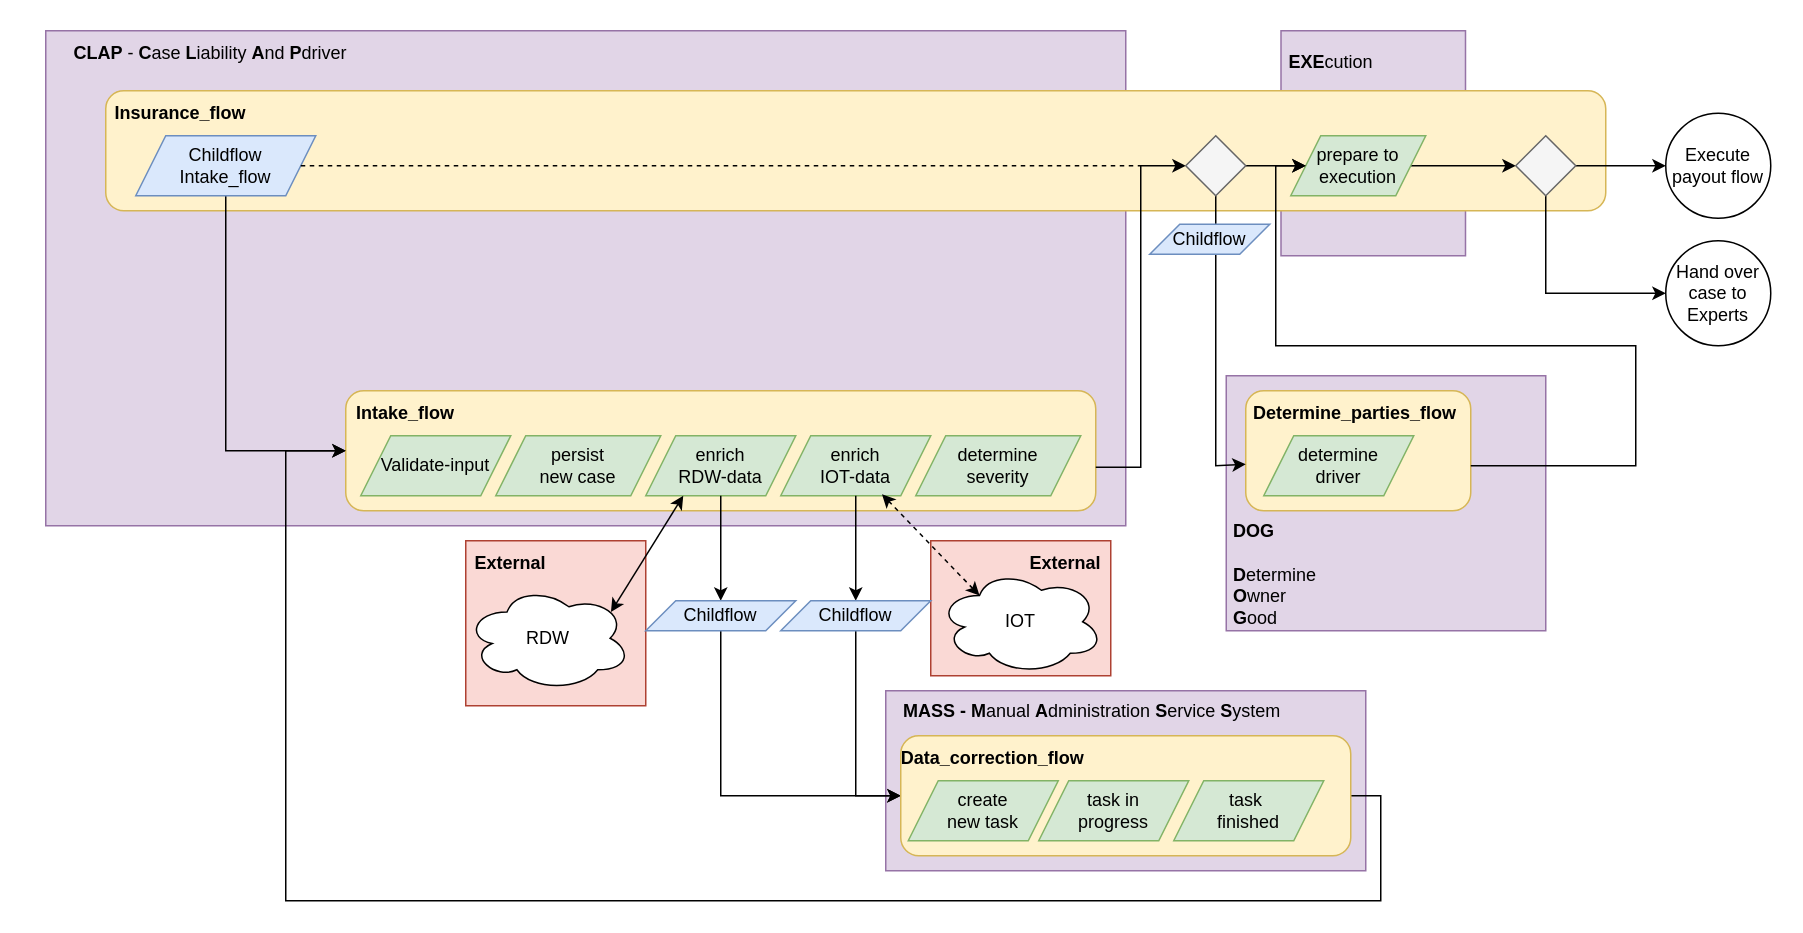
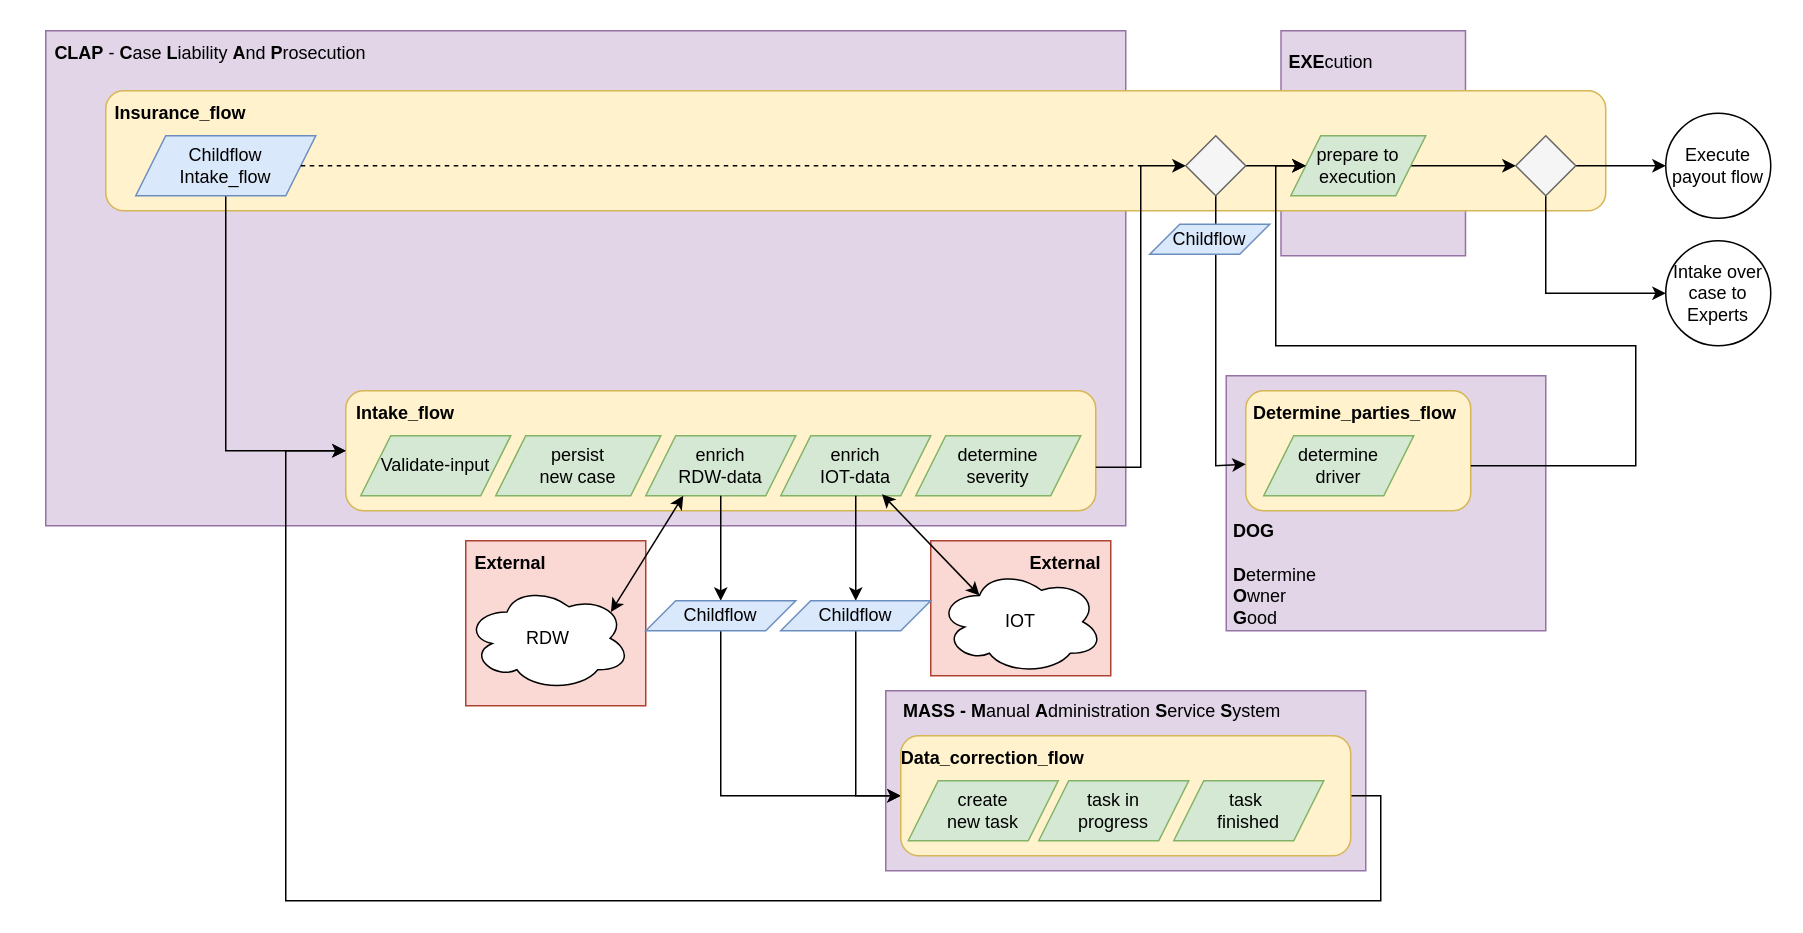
  <mxCell id="0" />
  <mxCell id="1" parent="0" />
  <mxCell id="2" value="" style="rounded=0;whiteSpace=wrap;html=1;fillColor=#e1d5e7;strokeColor=#9673a6;" parent="1" vertex="1"><mxGeometry x="853.5" y="20" width="123" height="150" as="geometry" /></mxCell>
  <mxCell id="3" value="" style="rounded=0;whiteSpace=wrap;html=1;fillColor=#e1d5e7;strokeColor=#9673a6;" parent="1" vertex="1"><mxGeometry x="817" y="250" width="213" height="170" as="geometry" /></mxCell>
  <mxCell id="4" value="" style="rounded=0;whiteSpace=wrap;html=1;fillColor=#e1d5e7;strokeColor=#9673a6;" parent="1" vertex="1"><mxGeometry x="590" y="460" width="320" height="120" as="geometry" /></mxCell>
  <mxCell id="5" value="" style="rounded=0;whiteSpace=wrap;html=1;fillColor=#fad9d5;strokeColor=#ae4132;" parent="1" vertex="1"><mxGeometry x="620" y="360" width="120" height="90" as="geometry" /></mxCell>
  <mxCell id="6" value="" style="rounded=0;whiteSpace=wrap;html=1;fillColor=#fad9d5;strokeColor=#ae4132;" parent="1" vertex="1"><mxGeometry x="310" y="360" width="120" height="110" as="geometry" /></mxCell>
  <mxCell id="7" value="" style="rounded=0;whiteSpace=wrap;html=1;fillColor=#e1d5e7;strokeColor=#9673a6;" parent="1" vertex="1"><mxGeometry x="30" y="20" width="720" height="330" as="geometry" /></mxCell>
  <mxCell id="8" value="RDW" style="ellipse;shape=cloud;whiteSpace=wrap;html=1;" parent="1" vertex="1"><mxGeometry x="310" y="390" width="110" height="70" as="geometry" /></mxCell>
  <mxCell id="9" value="Execute payout flow" style="ellipse;whiteSpace=wrap;html=1;" parent="1" vertex="1"><mxGeometry x="1110" y="75" width="70" height="70" as="geometry" /></mxCell>
- <mxCell id="10" value="Hand over case to Experts" style="ellipse;whiteSpace=wrap;html=1;" parent="1" vertex="1"><mxGeometry x="1110" y="160" width="70" height="70" as="geometry" /></mxCell>
+ <mxCell id="10" value="Intake over case to Experts" style="ellipse;whiteSpace=wrap;html=1;" parent="1" vertex="1"><mxGeometry x="1110" y="160" width="70" height="70" as="geometry" /></mxCell>
  <mxCell id="11" value="" style="rounded=1;whiteSpace=wrap;html=1;fillColor=#fff2cc;strokeColor=#d6b656;" parent="1" vertex="1"><mxGeometry x="230" width="500" height="80" as="geometry" y="260" /></mxCell>
  <mxCell id="12" value="Intake_flow" style="text;html=1;strokeColor=none;fillColor=none;align=center;verticalAlign=middle;whiteSpace=wrap;rounded=0;fontStyle=1" parent="1" vertex="1"><mxGeometry x="230" width="80" height="30" as="geometry" y="260" /></mxCell>
  <mxCell id="13" value="Validate-input" style="shape=parallelogram;perimeter=parallelogramPerimeter;whiteSpace=wrap;html=1;fixedSize=1;fillColor=#d5e8d4;strokeColor=#82b366;" parent="1" vertex="1"><mxGeometry x="240" y="290" width="100" height="40" as="geometry" /></mxCell>
  <mxCell id="14" style="edgeStyle=orthogonalEdgeStyle;rounded=0;orthogonalLoop=1;jettySize=auto;html=1;exitX=0.5;exitY=1;exitDx=0;exitDy=0;entryX=0;entryY=0.5;entryDx=0;entryDy=0;" parent="1" source="48" target="25" edge="1"><mxGeometry relative="1" as="geometry" /></mxCell>
  <mxCell id="15" value="enrich&lt;br&gt;RDW-data" style="shape=parallelogram;perimeter=parallelogramPerimeter;whiteSpace=wrap;html=1;fixedSize=1;fillColor=#d5e8d4;strokeColor=#82b366;" parent="1" vertex="1"><mxGeometry x="430" y="290" width="100" height="40" as="geometry" /></mxCell>
  <mxCell id="16" style="edgeStyle=orthogonalEdgeStyle;rounded=0;orthogonalLoop=1;jettySize=auto;html=1;exitX=0.5;exitY=1;exitDx=0;exitDy=0;entryX=0;entryY=0.5;entryDx=0;entryDy=0;" parent="1" source="50" target="25" edge="1"><mxGeometry relative="1" as="geometry"><mxPoint x="590" y="460" as="targetPoint" /><Array as="points"><mxPoint x="570" y="530" /></Array></mxGeometry></mxCell>
  <mxCell id="17" value="enrich&lt;br&gt;IOT-data" style="shape=parallelogram;perimeter=parallelogramPerimeter;whiteSpace=wrap;html=1;fixedSize=1;fillColor=#d5e8d4;strokeColor=#82b366;" parent="1" vertex="1"><mxGeometry x="520" y="290" width="100" height="40" as="geometry" /></mxCell>
  <mxCell id="18" value="IOT" style="ellipse;shape=cloud;whiteSpace=wrap;html=1;" parent="1" vertex="1"><mxGeometry x="625" y="379" width="110" height="70" as="geometry" /></mxCell>
  <mxCell id="19" value="" style="rounded=1;whiteSpace=wrap;html=1;fillColor=#fff2cc;strokeColor=#d6b656;" parent="1" vertex="1"><mxGeometry x="70" y="60" width="1000" height="80" as="geometry" /></mxCell>
  <mxCell id="20" value="Insurance_flow" style="text;html=1;strokeColor=none;fillColor=none;align=center;verticalAlign=middle;whiteSpace=wrap;rounded=0;fontStyle=1" parent="1" vertex="1"><mxGeometry x="90" y="60" width="60" height="30" as="geometry" /></mxCell>
  <mxCell id="21" value="" style="edgeStyle=orthogonalEdgeStyle;rounded=0;orthogonalLoop=1;jettySize=auto;html=1;entryX=0;entryY=0.5;entryDx=0;entryDy=0;" parent="1" source="22" target="11" edge="1"><mxGeometry relative="1" as="geometry"><mxPoint x="110" y="290" as="targetPoint" /><Array as="points"><mxPoint x="150" y="300" /></Array></mxGeometry></mxCell>
  <mxCell id="22" value="Childflow&lt;br&gt;Intake_flow" style="shape=parallelogram;perimeter=parallelogramPerimeter;whiteSpace=wrap;html=1;fixedSize=1;fillColor=#dae8fc;strokeColor=#6c8ebf;" parent="1" vertex="1"><mxGeometry x="90" y="90" width="120" height="40" as="geometry" /></mxCell>
  <mxCell id="23" value="" style="rounded=1;whiteSpace=wrap;html=1;fillColor=#fff2cc;strokeColor=#d6b656;" parent="1" vertex="1"><mxGeometry x="830" width="150" height="80" as="geometry" y="260" /></mxCell>
  <mxCell id="24" style="edgeStyle=orthogonalEdgeStyle;rounded=0;orthogonalLoop=1;jettySize=auto;html=1;exitX=1;exitY=0.5;exitDx=0;exitDy=0;entryX=0;entryY=0.5;entryDx=0;entryDy=0;" parent="1" source="25" target="11" edge="1"><mxGeometry relative="1" as="geometry"><mxPoint x="120" y="360" as="targetPoint" /><Array as="points"><mxPoint x="920" y="530" /><mxPoint x="920" y="600" /><mxPoint x="190" y="600" /><mxPoint x="190" y="300" /></Array></mxGeometry></mxCell>
  <mxCell id="25" value="" style="rounded=1;whiteSpace=wrap;html=1;fillColor=#fff2cc;strokeColor=#d6b656;" parent="1" vertex="1"><mxGeometry x="600" y="490" width="300" height="80" as="geometry" /></mxCell>
  <mxCell id="26" style="edgeStyle=orthogonalEdgeStyle;rounded=0;orthogonalLoop=1;jettySize=auto;html=1;exitX=1;exitY=0.638;exitDx=0;exitDy=0;entryX=0;entryY=0.5;entryDx=0;entryDy=0;exitPerimeter=0;" parent="1" source="11" target="32" edge="1"><mxGeometry relative="1" as="geometry" /></mxCell>
  <mxCell id="27" value="determine&lt;br&gt;severity" style="shape=parallelogram;perimeter=parallelogramPerimeter;whiteSpace=wrap;html=1;fixedSize=1;fillColor=#d5e8d4;strokeColor=#82b366;" parent="1" vertex="1"><mxGeometry x="610" y="290" width="110" height="40" as="geometry" /></mxCell>
  <mxCell id="28" style="edgeStyle=orthogonalEdgeStyle;rounded=0;orthogonalLoop=1;jettySize=auto;html=1;exitX=1;exitY=0.5;exitDx=0;exitDy=0;entryX=0;entryY=0.5;entryDx=0;entryDy=0;" parent="1" source="29" target="38" edge="1"><mxGeometry relative="1" as="geometry" /></mxCell>
  <mxCell id="29" value="prepare to&lt;br&gt;execution" style="shape=parallelogram;perimeter=parallelogramPerimeter;whiteSpace=wrap;html=1;fixedSize=1;fillColor=#d5e8d4;strokeColor=#82b366;" parent="1" vertex="1"><mxGeometry x="860" y="90" width="90" height="40" as="geometry" /></mxCell>
  <mxCell id="30" style="edgeStyle=orthogonalEdgeStyle;rounded=0;orthogonalLoop=1;jettySize=auto;html=1;exitX=1;exitY=0.5;exitDx=0;exitDy=0;entryX=0;entryY=0.5;entryDx=0;entryDy=0;" parent="1" source="32" target="29" edge="1"><mxGeometry relative="1" as="geometry" /></mxCell>
  <mxCell id="31" style="edgeStyle=orthogonalEdgeStyle;rounded=0;orthogonalLoop=1;jettySize=auto;html=1;exitX=0.5;exitY=1;exitDx=0;exitDy=0;entryX=0;entryY=0.613;entryDx=0;entryDy=0;entryPerimeter=0;" parent="1" source="32" target="23" edge="1"><mxGeometry relative="1" as="geometry"><Array as="points"><mxPoint x="810" y="310" /></Array></mxGeometry></mxCell>
  <mxCell id="32" value="" style="rhombus;whiteSpace=wrap;html=1;fillColor=#f5f5f5;strokeColor=#666666;fontColor=#333333;" parent="1" vertex="1"><mxGeometry x="790" y="90" width="40" height="40" as="geometry" /></mxCell>
  <mxCell id="33" value="determine&lt;br&gt;driver" style="shape=parallelogram;perimeter=parallelogramPerimeter;whiteSpace=wrap;html=1;fixedSize=1;fillColor=#d5e8d4;strokeColor=#82b366;" parent="1" vertex="1"><mxGeometry x="842" y="290" width="100" height="40" as="geometry" /></mxCell>
  <mxCell id="34" value="persist &lt;br&gt;new case" style="shape=parallelogram;perimeter=parallelogramPerimeter;whiteSpace=wrap;html=1;fixedSize=1;fillColor=#d5e8d4;strokeColor=#82b366;" parent="1" vertex="1"><mxGeometry x="330" y="290" width="110" height="40" as="geometry" /></mxCell>
  <mxCell id="35" style="edgeStyle=orthogonalEdgeStyle;rounded=0;orthogonalLoop=1;jettySize=auto;html=1;entryX=0;entryY=0.5;entryDx=0;entryDy=0;exitX=1;exitY=0.625;exitDx=0;exitDy=0;exitPerimeter=0;" parent="1" source="23" target="29" edge="1"><mxGeometry relative="1" as="geometry"><mxPoint x="1080" y="310" as="targetPoint" /><mxPoint x="1050" y="310" as="sourcePoint" /><Array as="points"><mxPoint x="1090" y="310" /><mxPoint x="1090" y="230" /><mxPoint x="850" y="230" /><mxPoint x="850" y="110" /></Array></mxGeometry></mxCell>
  <mxCell id="36" style="edgeStyle=orthogonalEdgeStyle;rounded=0;orthogonalLoop=1;jettySize=auto;html=1;exitX=0.5;exitY=1;exitDx=0;exitDy=0;entryX=0;entryY=0.5;entryDx=0;entryDy=0;" parent="1" source="38" target="10" edge="1"><mxGeometry relative="1" as="geometry" /></mxCell>
  <mxCell id="37" style="edgeStyle=orthogonalEdgeStyle;rounded=0;orthogonalLoop=1;jettySize=auto;html=1;exitX=1;exitY=0.5;exitDx=0;exitDy=0;entryX=0;entryY=0.5;entryDx=0;entryDy=0;" parent="1" source="38" target="9" edge="1"><mxGeometry relative="1" as="geometry" /></mxCell>
  <mxCell id="38" value="" style="rhombus;whiteSpace=wrap;html=1;fillColor=#f5f5f5;fontColor=#333333;strokeColor=#666666;" parent="1" vertex="1"><mxGeometry x="1010" y="90" width="40" height="40" as="geometry" /></mxCell>
  <mxCell id="39" value="create &lt;br&gt;new task" style="shape=parallelogram;perimeter=parallelogramPerimeter;whiteSpace=wrap;html=1;fixedSize=1;fillColor=#d5e8d4;strokeColor=#82b366;" parent="1" vertex="1"><mxGeometry x="605" y="520" width="100" height="40" as="geometry" /></mxCell>
  <mxCell id="40" value="task in&lt;br&gt;progress" style="shape=parallelogram;perimeter=parallelogramPerimeter;whiteSpace=wrap;html=1;fixedSize=1;fillColor=#d5e8d4;strokeColor=#82b366;" parent="1" vertex="1"><mxGeometry x="692" y="520" width="100" height="40" as="geometry" /></mxCell>
  <mxCell id="41" value="task&amp;nbsp;&lt;br&gt;finished" style="shape=parallelogram;perimeter=parallelogramPerimeter;whiteSpace=wrap;html=1;fixedSize=1;fillColor=#d5e8d4;strokeColor=#82b366;" parent="1" vertex="1"><mxGeometry x="782" y="520" width="100" height="40" as="geometry" /></mxCell>
  <mxCell id="42" value="Determine_parties_flow" style="text;html=1;strokeColor=none;fillColor=none;align=center;verticalAlign=middle;whiteSpace=wrap;rounded=0;fontStyle=1" parent="1" vertex="1"><mxGeometry x="863" width="80" height="30" as="geometry" y="260" /></mxCell>
  <mxCell id="43" value="Data_correction_flow" style="text;html=1;strokeColor=none;fillColor=none;align=center;verticalAlign=middle;whiteSpace=wrap;rounded=0;fontStyle=1" parent="1" vertex="1"><mxGeometry x="600" y="490" width="123" height="30" as="geometry" /></mxCell>
  <mxCell id="44" value="Childflow" style="shape=parallelogram;perimeter=parallelogramPerimeter;whiteSpace=wrap;html=1;fixedSize=1;fillColor=#dae8fc;strokeColor=#6c8ebf;" parent="1" vertex="1"><mxGeometry x="766" y="149" width="80" height="20" as="geometry" /></mxCell>
  <mxCell id="45" value="" style="endArrow=none;dashed=1;html=1;rounded=0;exitX=1;exitY=0.5;exitDx=0;exitDy=0;" parent="1" source="22" edge="1"><mxGeometry width="50" height="50" relative="1" as="geometry"><mxPoint x="660" y="350" as="sourcePoint" /><mxPoint x="760" y="110" as="targetPoint" /></mxGeometry></mxCell>
- <mxCell id="46" value="&lt;b style=&quot;border-color: var(--border-color);&quot;&gt;CLAP&lt;/b&gt;&amp;nbsp;-&amp;nbsp;&lt;b style=&quot;border-color: var(--border-color);&quot;&gt;C&lt;/b&gt;ase&amp;nbsp;&lt;b style=&quot;border-color: var(--border-color);&quot;&gt;L&lt;/b&gt;iability&amp;nbsp;&lt;b style=&quot;border-color: var(--border-color);&quot;&gt;A&lt;/b&gt;nd&amp;nbsp;&lt;b style=&quot;border-color: var(--border-color);&quot;&gt;P&lt;/b&gt;driver" style="text;html=1;strokeColor=none;fillColor=none;align=center;verticalAlign=middle;whiteSpace=wrap;rounded=0;" parent="1" vertex="1"><mxGeometry x="20" y="20" width="240" height="30" as="geometry" /></mxCell>
+ <mxCell id="46" value="&lt;b style=&quot;border-color: var(--border-color);&quot;&gt;CLAP&lt;/b&gt;&amp;nbsp;-&amp;nbsp;&lt;b style=&quot;border-color: var(--border-color);&quot;&gt;C&lt;/b&gt;ase&amp;nbsp;&lt;b style=&quot;border-color: var(--border-color);&quot;&gt;L&lt;/b&gt;iability&amp;nbsp;&lt;b style=&quot;border-color: var(--border-color);&quot;&gt;A&lt;/b&gt;nd&amp;nbsp;&lt;b style=&quot;border-color: var(--border-color);&quot;&gt;P&lt;/b&gt;rosecution" style="text;html=1;strokeColor=none;fillColor=none;align=center;verticalAlign=middle;whiteSpace=wrap;rounded=0;" parent="1" vertex="1"><mxGeometry x="20" y="20" width="240" height="30" as="geometry" /></mxCell>
  <mxCell id="47" value="" style="edgeStyle=orthogonalEdgeStyle;rounded=0;orthogonalLoop=1;jettySize=auto;html=1;exitX=0.5;exitY=1;exitDx=0;exitDy=0;entryX=0.5;entryY=0;entryDx=0;entryDy=0;" parent="1" source="15" target="48" edge="1"><mxGeometry relative="1" as="geometry"><mxPoint x="480" y="330" as="sourcePoint" /><mxPoint x="600" y="460" as="targetPoint" /></mxGeometry></mxCell>
  <mxCell id="48" value="Childflow" style="shape=parallelogram;perimeter=parallelogramPerimeter;whiteSpace=wrap;html=1;fixedSize=1;fillColor=#dae8fc;strokeColor=#6c8ebf;" parent="1" vertex="1"><mxGeometry x="430" y="400" width="100" height="20" as="geometry" /></mxCell>
  <mxCell id="49" value="" style="edgeStyle=orthogonalEdgeStyle;rounded=0;orthogonalLoop=1;jettySize=auto;html=1;exitX=0.5;exitY=1;exitDx=0;exitDy=0;entryX=0.5;entryY=0;entryDx=0;entryDy=0;" parent="1" source="17" target="50" edge="1"><mxGeometry relative="1" as="geometry"><mxPoint x="600" y="460" as="targetPoint" /><Array as="points" /><mxPoint x="570" y="330" as="sourcePoint" /></mxGeometry></mxCell>
  <mxCell id="50" value="Childflow" style="shape=parallelogram;perimeter=parallelogramPerimeter;whiteSpace=wrap;html=1;fixedSize=1;fillColor=#dae8fc;strokeColor=#6c8ebf;" parent="1" vertex="1"><mxGeometry x="520" y="400" width="100" height="20" as="geometry" /></mxCell>
  <mxCell id="51" value="" style="endArrow=classic;startArrow=classic;html=1;rounded=0;exitX=0.88;exitY=0.25;exitDx=0;exitDy=0;exitPerimeter=0;entryX=0.25;entryY=1;entryDx=0;entryDy=0;" parent="1" source="8" target="15" edge="1"><mxGeometry width="50" height="50" relative="1" as="geometry"><mxPoint x="670" y="320" as="sourcePoint" /><mxPoint x="720" y="270" as="targetPoint" /></mxGeometry></mxCell>
- <mxCell id="52" value="" style="endArrow=classic;startArrow=classic;html=1;rounded=0;exitX=0.25;exitY=0.25;exitDx=0;exitDy=0;exitPerimeter=0;entryX=0.675;entryY=0.975;entryDx=0;entryDy=0;entryPerimeter=0;dashed=1;" parent="1" source="18" target="17" edge="1"><mxGeometry width="50" height="50" relative="1" as="geometry"><mxPoint x="427" y="383" as="sourcePoint" /><mxPoint x="465" y="340" as="targetPoint" /></mxGeometry></mxCell>
+ <mxCell id="52" value="" style="endArrow=classic;startArrow=classic;html=1;rounded=0;exitX=0.25;exitY=0.25;exitDx=0;exitDy=0;exitPerimeter=0;entryX=0.675;entryY=0.975;entryDx=0;entryDy=0;entryPerimeter=0;" parent="1" source="18" target="17" edge="1"><mxGeometry width="50" height="50" relative="1" as="geometry"><mxPoint x="427" y="383" as="sourcePoint" /><mxPoint x="465" y="340" as="targetPoint" /></mxGeometry></mxCell>
  <mxCell id="53" value="&lt;b&gt;External&lt;/b&gt;" style="text;html=1;strokeColor=none;fillColor=none;align=center;verticalAlign=middle;whiteSpace=wrap;rounded=0;" parent="1" vertex="1"><mxGeometry x="310" y="360" width="60" height="30" as="geometry" /></mxCell>
  <mxCell id="54" value="&lt;div style=&quot;text-align: center;&quot;&gt;&lt;span style=&quot;background-color: initial;&quot;&gt;&lt;b&gt;MASS - M&lt;/b&gt;anual &lt;b&gt;A&lt;/b&gt;dministration &lt;b&gt;S&lt;/b&gt;ervice &lt;b&gt;S&lt;/b&gt;ystem&lt;/span&gt;&lt;/div&gt;" style="text;whiteSpace=wrap;html=1;" parent="1" vertex="1"><mxGeometry x="600" y="460" width="310" height="40" as="geometry" /></mxCell>
  <mxCell id="55" value="&lt;b&gt;DOG&amp;nbsp;&lt;br&gt;&lt;br&gt;D&lt;/b&gt;etermine&lt;br&gt;&lt;b&gt;O&lt;/b&gt;wner&lt;br&gt;&lt;b&gt;G&lt;/b&gt;ood" style="text;html=1;strokeColor=none;fillColor=none;align=left;verticalAlign=top;whiteSpace=wrap;rounded=0;" parent="1" vertex="1"><mxGeometry x="820" y="340" width="120" height="80" as="geometry" /></mxCell>
  <mxCell id="56" value="&lt;b&gt;EXE&lt;/b&gt;cution&lt;br&gt;&lt;br&gt;" style="text;html=1;strokeColor=none;fillColor=none;align=left;verticalAlign=top;whiteSpace=wrap;rounded=0;" parent="1" vertex="1"><mxGeometry x="856.5" y="27" width="120" height="40" as="geometry" /></mxCell>
  <mxCell id="57" value="&lt;b&gt;External&lt;/b&gt;" style="text;html=1;strokeColor=none;fillColor=none;align=center;verticalAlign=middle;whiteSpace=wrap;rounded=0;" parent="1" vertex="1"><mxGeometry x="680" y="360" width="60" height="30" as="geometry" /></mxCell>
